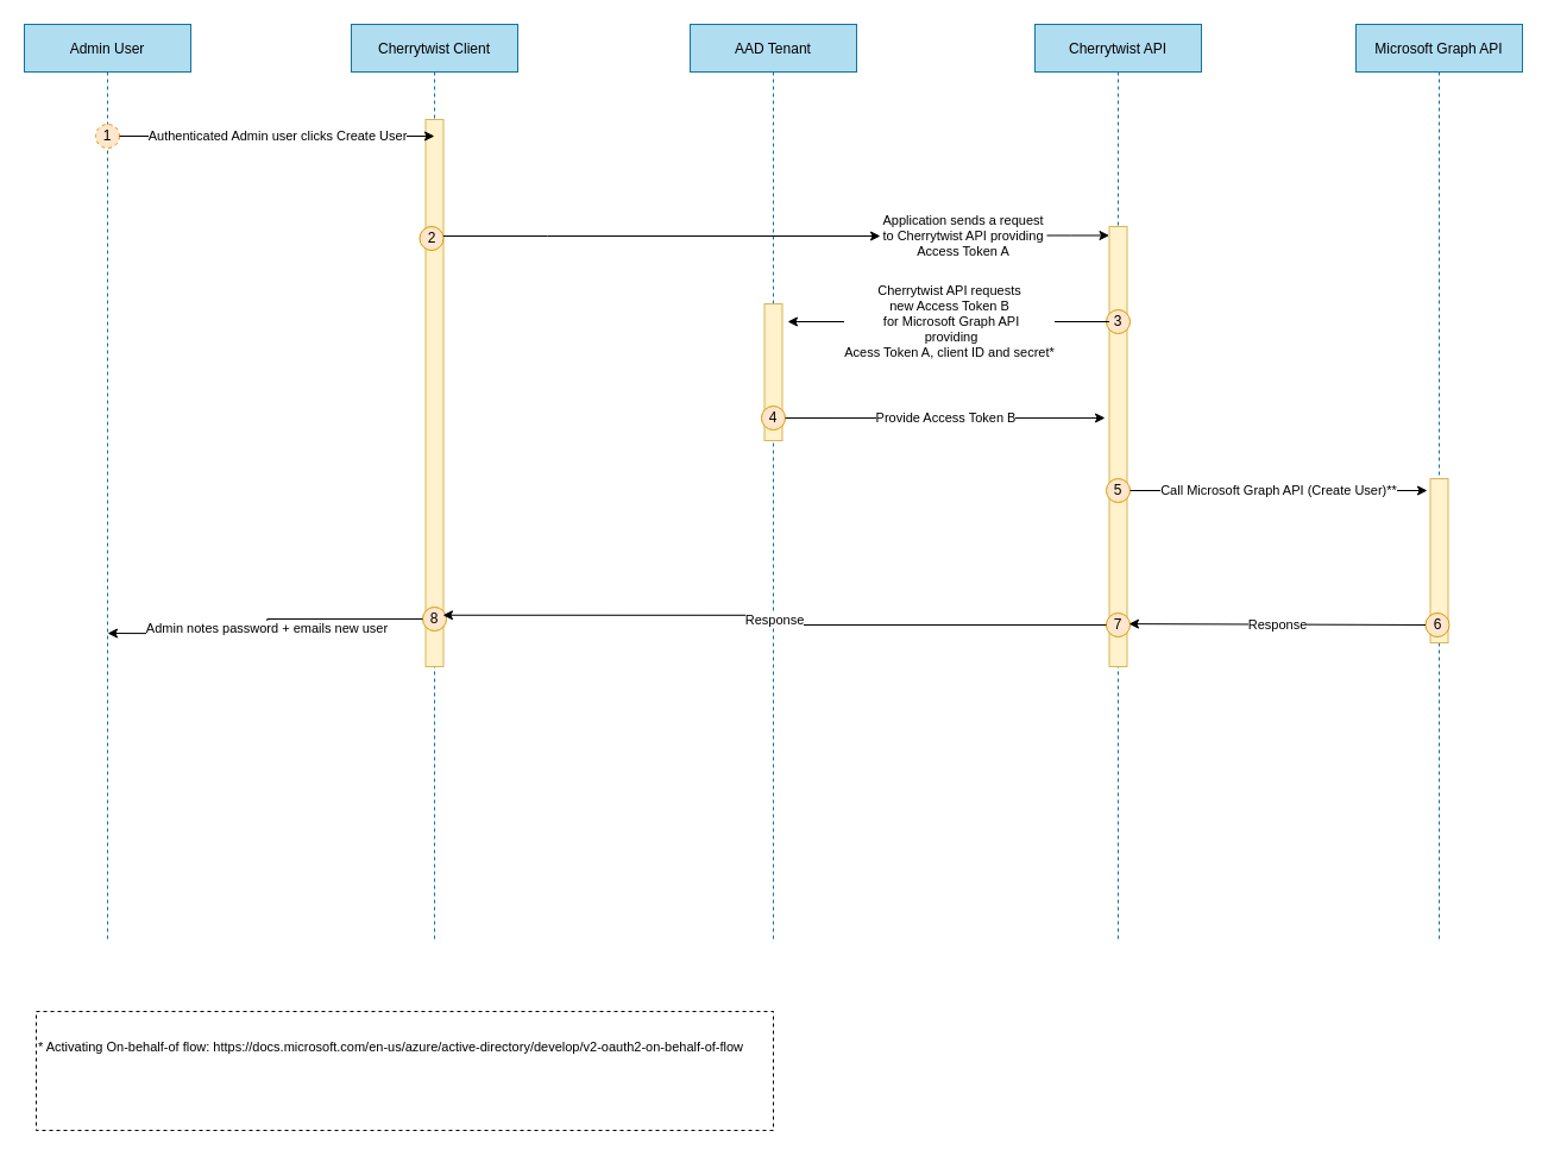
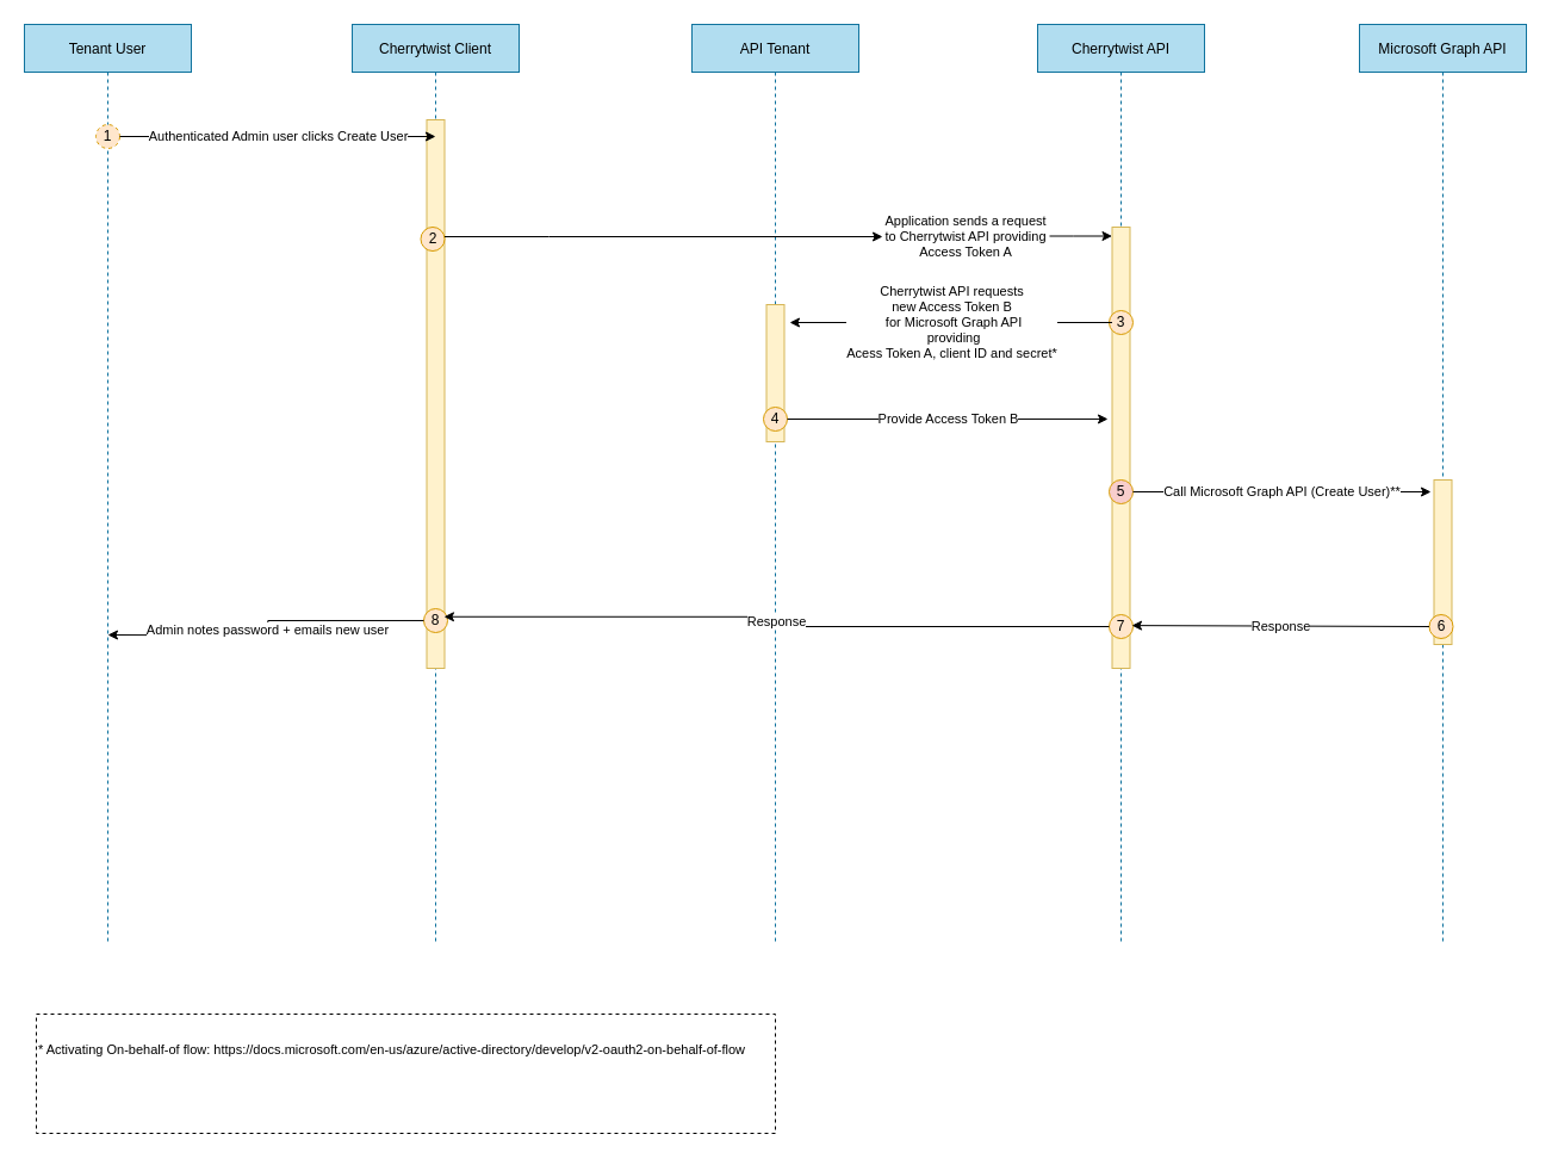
  <mxCell id="0" />
  <mxCell id="1" parent="0" />
- <mxCell id="2" value="Admin User" style="shape=umlLifeline;perimeter=lifelinePerimeter;container=1;collapsible=0;recursiveResize=0;rounded=0;shadow=0;strokeWidth=1;fillColor=#b1ddf0;strokeColor=#10739e;" parent="1" vertex="1"><mxGeometry x="20" y="20" width="140" height="770" as="geometry" /></mxCell>
+ <mxCell id="2" value="Tenant User" style="shape=umlLifeline;perimeter=lifelinePerimeter;container=1;collapsible=0;recursiveResize=0;rounded=0;shadow=0;strokeWidth=1;fillColor=#b1ddf0;strokeColor=#10739e;" parent="1" vertex="1"><mxGeometry x="20" y="20" width="140" height="770" as="geometry" /></mxCell>
  <mxCell id="3" value="1" style="ellipse;whiteSpace=wrap;html=1;aspect=fixed;fillColor=#ffe6cc;strokeColor=#d79b00;dashed=1;" parent="2" vertex="1"><mxGeometry x="60" y="84" width="20" height="20" as="geometry" /></mxCell>
  <mxCell id="4" value="Cherrytwist Client" style="shape=umlLifeline;perimeter=lifelinePerimeter;container=1;collapsible=0;recursiveResize=0;rounded=0;shadow=0;strokeWidth=1;fillColor=#b1ddf0;strokeColor=#10739e;" parent="1" vertex="1"><mxGeometry x="295" y="20" width="140" height="770" as="geometry" /></mxCell>
  <mxCell id="5" value="" style="points=[];perimeter=orthogonalPerimeter;rounded=0;shadow=0;strokeWidth=1;fillColor=#fff2cc;strokeColor=#d6b656;" parent="4" vertex="1"><mxGeometry x="62.5" y="80" width="15" height="460" as="geometry" /></mxCell>
  <mxCell id="6" value="2" style="ellipse;whiteSpace=wrap;html=1;aspect=fixed;fillColor=#ffe6cc;strokeColor=#d79b00;" parent="4" vertex="1"><mxGeometry x="57.5" y="170" width="20" height="20" as="geometry" /></mxCell>
  <mxCell id="7" value="8" style="ellipse;whiteSpace=wrap;html=1;aspect=fixed;fillColor=#ffe6cc;strokeColor=#d79b00;" vertex="1" parent="4"><mxGeometry x="60" y="490" width="20" height="20" as="geometry" /></mxCell>
- <mxCell id="8" value="AAD Tenant" style="shape=umlLifeline;perimeter=lifelinePerimeter;container=1;collapsible=0;recursiveResize=0;rounded=0;shadow=0;strokeWidth=1;fillColor=#b1ddf0;strokeColor=#10739e;" parent="1" vertex="1"><mxGeometry x="580" y="20" width="140" height="770" as="geometry" /></mxCell>
+ <mxCell id="8" value="API Tenant" style="shape=umlLifeline;perimeter=lifelinePerimeter;container=1;collapsible=0;recursiveResize=0;rounded=0;shadow=0;strokeWidth=1;fillColor=#b1ddf0;strokeColor=#10739e;" parent="1" vertex="1"><mxGeometry x="580" y="20" width="140" height="770" as="geometry" /></mxCell>
  <mxCell id="9" value="" style="points=[];perimeter=orthogonalPerimeter;rounded=0;shadow=0;strokeWidth=1;fillColor=#fff2cc;strokeColor=#d6b656;" parent="8" vertex="1"><mxGeometry x="62.5" y="235" width="15" height="115" as="geometry" /></mxCell>
  <mxCell id="10" value="4" style="ellipse;whiteSpace=wrap;html=1;aspect=fixed;fillColor=#ffe6cc;strokeColor=#d79b00;" parent="8" vertex="1"><mxGeometry x="60" y="321" width="20" height="20" as="geometry" /></mxCell>
  <mxCell id="11" value="Cherrytwist API" style="shape=umlLifeline;perimeter=lifelinePerimeter;container=1;collapsible=0;recursiveResize=0;rounded=0;shadow=0;strokeWidth=1;fillColor=#b1ddf0;strokeColor=#10739e;" parent="1" vertex="1"><mxGeometry x="870" y="20" width="140" height="770" as="geometry" /></mxCell>
  <mxCell id="12" value="" style="points=[];perimeter=orthogonalPerimeter;rounded=0;shadow=0;strokeWidth=1;fillColor=#fff2cc;strokeColor=#d6b656;" parent="11" vertex="1"><mxGeometry x="62.5" y="170" width="15" height="370" as="geometry" /></mxCell>
  <mxCell id="13" value="3" style="ellipse;whiteSpace=wrap;html=1;aspect=fixed;fillColor=#ffe6cc;strokeColor=#d79b00;" parent="11" vertex="1"><mxGeometry x="60" y="240" width="20" height="20" as="geometry" /></mxCell>
- <mxCell id="14" value="5" style="ellipse;whiteSpace=wrap;html=1;aspect=fixed;fillColor=#ffe6cc;strokeColor=#d79b00;" parent="11" vertex="1"><mxGeometry x="60" y="382" width="20" height="20" as="geometry" /></mxCell>
+ <mxCell id="14" value="5" style="ellipse;whiteSpace=wrap;html=1;aspect=fixed;fillColor=#f8cecc;strokeColor=#d79b00;" parent="11" vertex="1"><mxGeometry x="60" y="382" width="20" height="20" as="geometry" /></mxCell>
  <mxCell id="15" value="7" style="ellipse;whiteSpace=wrap;html=1;aspect=fixed;fillColor=#ffe6cc;strokeColor=#d79b00;" parent="11" vertex="1"><mxGeometry x="60" y="495" width="20" height="20" as="geometry" /></mxCell>
  <mxCell id="16" value="Authenticated Admin user clicks Create User" style="edgeStyle=orthogonalEdgeStyle;rounded=0;orthogonalLoop=1;jettySize=auto;html=1;exitX=1;exitY=0.5;exitDx=0;exitDy=0;" parent="1" source="3" edge="1"><mxGeometry relative="1" as="geometry"><mxPoint x="365" y="114" as="targetPoint" /><Array as="points"><mxPoint x="100" y="114" /></Array></mxGeometry></mxCell>
  <mxCell id="17" value="" style="rounded=0;whiteSpace=wrap;html=1;fontSize=11;dashed=1;" parent="1" vertex="1"><mxGeometry x="30" y="850" width="620" height="100" as="geometry" /></mxCell>
  <mxCell id="18" value="* Activating On-behalf-of flow:&amp;nbsp;https://docs.microsoft.com/en-us/azure/active-directory/develop/v2-oauth2-on-behalf-of-flow" style="text;html=1;strokeColor=none;fillColor=none;align=left;verticalAlign=middle;whiteSpace=wrap;rounded=0;dashed=1;fontSize=11;" parent="1" vertex="1"><mxGeometry x="30" y="870" width="760" height="20" as="geometry" /></mxCell>
  <mxCell id="19" value="Microsoft Graph API" style="shape=umlLifeline;perimeter=lifelinePerimeter;container=1;collapsible=0;recursiveResize=0;rounded=0;shadow=0;strokeWidth=1;fillColor=#b1ddf0;strokeColor=#10739e;" parent="1" vertex="1"><mxGeometry x="1140" y="20" width="140" height="770" as="geometry" /></mxCell>
  <mxCell id="20" value="" style="points=[];perimeter=orthogonalPerimeter;rounded=0;shadow=0;strokeWidth=1;fillColor=#fff2cc;strokeColor=#d6b656;" parent="19" vertex="1"><mxGeometry x="62.5" y="382" width="15" height="138" as="geometry" /></mxCell>
  <mxCell id="21" value="6" style="ellipse;whiteSpace=wrap;html=1;aspect=fixed;fillColor=#ffe6cc;strokeColor=#d79b00;" parent="19" vertex="1"><mxGeometry x="58.5" y="495" width="20" height="20" as="geometry" /></mxCell>
  <mxCell id="22" style="edgeStyle=orthogonalEdgeStyle;rounded=0;orthogonalLoop=1;jettySize=auto;html=1;fontSize=11;" parent="1" source="23" target="12" edge="1"><mxGeometry relative="1" as="geometry"><Array as="points"><mxPoint x="900" y="198" /><mxPoint x="900" y="198" /></Array></mxGeometry></mxCell>
  <mxCell id="23" value="Application sends a request to Cherrytwist API providing Access Token A" style="text;html=1;strokeColor=none;fillColor=none;align=center;verticalAlign=middle;whiteSpace=wrap;rounded=0;fontSize=11;" parent="1" vertex="1"><mxGeometry x="740" y="160" width="140" height="75" as="geometry" /></mxCell>
  <mxCell id="24" style="edgeStyle=orthogonalEdgeStyle;rounded=0;orthogonalLoop=1;jettySize=auto;html=1;fontSize=11;" parent="1" source="5" target="23" edge="1"><mxGeometry relative="1" as="geometry"><mxPoint x="372.5" y="180" as="sourcePoint" /><mxPoint x="932.5" y="180" as="targetPoint" /><Array as="points"><mxPoint x="460" y="198" /><mxPoint x="460" y="198" /></Array></mxGeometry></mxCell>
  <mxCell id="25" value="Cherrytwist API requests &lt;br&gt;new Access Token B&lt;br&gt;&amp;nbsp;for Microsoft Graph API&lt;br&gt;&amp;nbsp;providing &lt;br&gt;Acess Token A, client ID and secret*" style="edgeStyle=orthogonalEdgeStyle;rounded=0;orthogonalLoop=1;jettySize=auto;html=1;fontSize=11;" parent="1" source="12" edge="1"><mxGeometry relative="1" as="geometry"><mxPoint x="662" y="270" as="targetPoint" /><Array as="points"><mxPoint x="662" y="270" /></Array></mxGeometry></mxCell>
  <mxCell id="26" value="Provide Access Token B" style="edgeStyle=orthogonalEdgeStyle;rounded=0;orthogonalLoop=1;jettySize=auto;html=1;exitX=1;exitY=0.5;exitDx=0;exitDy=0;entryX=-0.233;entryY=0.435;entryDx=0;entryDy=0;entryPerimeter=0;fontSize=11;" parent="1" source="10" target="12" edge="1"><mxGeometry relative="1" as="geometry" /></mxCell>
  <mxCell id="27" value="Call Microsoft Graph API (Create User)**" style="edgeStyle=orthogonalEdgeStyle;rounded=0;orthogonalLoop=1;jettySize=auto;html=1;fontSize=11;" parent="1" source="14" edge="1"><mxGeometry relative="1" as="geometry"><mxPoint x="1200" y="412" as="targetPoint" /><Array as="points"><mxPoint x="1010" y="412" /><mxPoint x="1010" y="412" /></Array></mxGeometry></mxCell>
  <mxCell id="28" value="Response" style="edgeStyle=orthogonalEdgeStyle;rounded=0;orthogonalLoop=1;jettySize=auto;html=1;exitX=0;exitY=0.5;exitDx=0;exitDy=0;entryX=1.1;entryY=0.903;entryDx=0;entryDy=0;entryPerimeter=0;fontSize=11;" parent="1" source="21" target="12" edge="1"><mxGeometry relative="1" as="geometry"><Array as="points"><mxPoint x="1198" y="524" /></Array></mxGeometry></mxCell>
  <mxCell id="29" value="Response" style="edgeStyle=orthogonalEdgeStyle;rounded=0;orthogonalLoop=1;jettySize=auto;html=1;fontSize=11;entryX=0.967;entryY=0.906;entryDx=0;entryDy=0;entryPerimeter=0;" parent="1" source="15" target="5" edge="1"><mxGeometry relative="1" as="geometry"><mxPoint x="470" y="500" as="targetPoint" /></mxGeometry></mxCell>
  <mxCell id="30" value="Admin notes password + emails new user" style="edgeStyle=orthogonalEdgeStyle;rounded=0;orthogonalLoop=1;jettySize=auto;html=1;fontSize=11;exitX=-0.167;exitY=0.913;exitDx=0;exitDy=0;exitPerimeter=0;" edge="1" parent="1" source="5"><mxGeometry relative="1" as="geometry"><mxPoint x="90" y="532" as="targetPoint" /><mxPoint x="210" y="620" as="sourcePoint" /></mxGeometry></mxCell>
